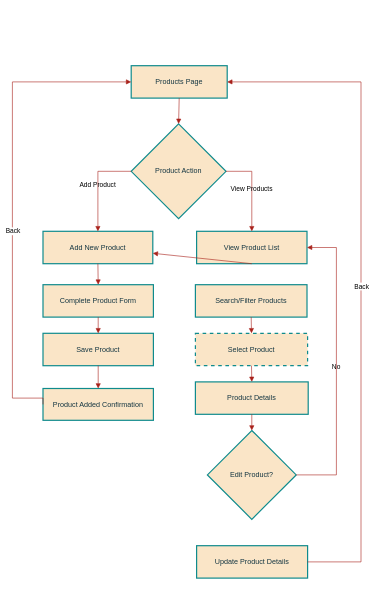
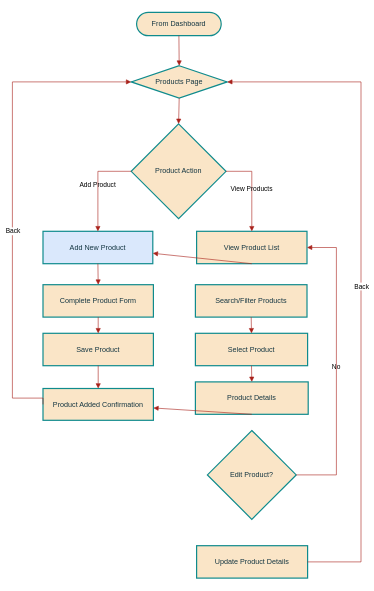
  <mxCell id="0" />
  <mxCell id="1" parent="0" />
- <mxCell id="3" value="Products Page" style="whiteSpace=wrap;strokeWidth=2;labelBackgroundColor=none;fillColor=#FAE5C7;strokeColor=#0F8B8D;fontColor=#143642;" parent="1" vertex="1"><mxGeometry x="218" y="109" width="160" height="54" as="geometry" /></mxCell>
+ <mxCell id="2" value="From Dashboard" style="rounded=1;whiteSpace=wrap;arcSize=50;strokeWidth=2;labelBackgroundColor=none;fillColor=#FAE5C7;strokeColor=#0F8B8D;fontColor=#143642;" parent="1" vertex="1"><mxGeometry x="227" y="20" width="141" height="39" as="geometry" /></mxCell>
+ <mxCell id="3" value="Products Page" style="rhombus;whiteSpace=wrap;strokeWidth=2;labelBackgroundColor=none;fillColor=#FAE5C7;strokeColor=#0F8B8D;fontColor=#143642;" parent="1" vertex="1"><mxGeometry x="218" y="109" width="160" height="54" as="geometry" /></mxCell>
  <mxCell id="4" value="Product Action" style="rhombus;strokeWidth=2;whiteSpace=wrap;labelBackgroundColor=none;fillColor=#FAE5C7;strokeColor=#0F8B8D;fontColor=#143642;" parent="1" vertex="1"><mxGeometry x="218" y="206" width="158" height="158" as="geometry" /></mxCell>
  <mxCell id="5" value="View Product List" style="whiteSpace=wrap;strokeWidth=2;labelBackgroundColor=none;fillColor=#FAE5C7;strokeColor=#0F8B8D;fontColor=#143642;" parent="1" vertex="1"><mxGeometry x="327" y="385" width="184" height="54" as="geometry" /></mxCell>
- <mxCell id="6" value="Add New Product" style="whiteSpace=wrap;strokeWidth=2;labelBackgroundColor=none;fillColor=#FAE5C7;strokeColor=#0F8B8D;fontColor=#143642;" parent="1" vertex="1"><mxGeometry x="71" y="385" width="183" height="54" as="geometry" /></mxCell>
+ <mxCell id="6" value="Add New Product" style="whiteSpace=wrap;strokeWidth=2;labelBackgroundColor=none;fillColor=#dae8fc;strokeColor=#0F8B8D;fontColor=#143642;" parent="1" vertex="1"><mxGeometry x="71" y="385" width="183" height="54" as="geometry" /></mxCell>
  <mxCell id="7" value="Search/Filter Products" style="whiteSpace=wrap;strokeWidth=2;labelBackgroundColor=none;fillColor=#FAE5C7;strokeColor=#0F8B8D;fontColor=#143642;" parent="1" vertex="1"><mxGeometry x="325" y="474" width="186" height="54" as="geometry" /></mxCell>
- <mxCell id="8" value="Select Product" style="whiteSpace=wrap;strokeWidth=2;labelBackgroundColor=none;fillColor=#FAE5C7;strokeColor=#0F8B8D;fontColor=#143642;dashed=1;" parent="1" vertex="1"><mxGeometry x="325" y="555" width="187" height="54" as="geometry" /></mxCell>
+ <mxCell id="8" value="Select Product" style="whiteSpace=wrap;strokeWidth=2;labelBackgroundColor=none;fillColor=#FAE5C7;strokeColor=#0F8B8D;fontColor=#143642;" parent="1" vertex="1"><mxGeometry x="325" y="555" width="187" height="54" as="geometry" /></mxCell>
  <mxCell id="9" value="Product Details" style="whiteSpace=wrap;strokeWidth=2;labelBackgroundColor=none;fillColor=#FAE5C7;strokeColor=#0F8B8D;fontColor=#143642;" parent="1" vertex="1"><mxGeometry x="325" y="636" width="188" height="54" as="geometry" /></mxCell>
  <mxCell id="10" value="Edit Product?" style="rhombus;strokeWidth=2;whiteSpace=wrap;labelBackgroundColor=none;fillColor=#FAE5C7;strokeColor=#0F8B8D;fontColor=#143642;" parent="1" vertex="1"><mxGeometry x="345" y="717" width="148" height="148" as="geometry" /></mxCell>
  <mxCell id="11" value="Update Product Details" style="whiteSpace=wrap;strokeWidth=2;labelBackgroundColor=none;fillColor=#FAE5C7;strokeColor=#0F8B8D;fontColor=#143642;" parent="1" vertex="1"><mxGeometry x="327" y="909" width="185" height="54" as="geometry" /></mxCell>
  <mxCell id="12" value="Complete Product Form" style="whiteSpace=wrap;strokeWidth=2;labelBackgroundColor=none;fillColor=#FAE5C7;strokeColor=#0F8B8D;fontColor=#143642;" parent="1" vertex="1"><mxGeometry x="71" y="474" width="184" height="54" as="geometry" /></mxCell>
  <mxCell id="13" value="Save Product" style="whiteSpace=wrap;strokeWidth=2;labelBackgroundColor=none;fillColor=#FAE5C7;strokeColor=#0F8B8D;fontColor=#143642;" parent="1" vertex="1"><mxGeometry x="71" y="555" width="184" height="54" as="geometry" /></mxCell>
  <mxCell id="14" value="Product Added Confirmation" style="whiteSpace=wrap;strokeWidth=2;labelBackgroundColor=none;fillColor=#FAE5C7;strokeColor=#0F8B8D;fontColor=#143642;" parent="1" vertex="1"><mxGeometry x="71" y="647" width="184" height="53" as="geometry" /></mxCell>
+ <mxCell id="15" value="" style="curved=0;startArrow=none;endArrow=block;exitX=0.5;exitY=1;entryX=0.5;entryY=0;rounded=0;labelBackgroundColor=none;strokeColor=#A8201A;fontColor=default;" parent="1" source="2" target="3" edge="1"><mxGeometry relative="1" as="geometry"><Array as="points" /></mxGeometry></mxCell>
  <mxCell id="16" value="" style="curved=0;startArrow=none;endArrow=block;exitX=0.5;exitY=1;entryX=0.5;entryY=0;rounded=0;labelBackgroundColor=none;strokeColor=#A8201A;fontColor=default;" parent="1" source="3" target="4" edge="1"><mxGeometry relative="1" as="geometry"><Array as="points" /></mxGeometry></mxCell>
  <mxCell id="17" value="View Products" style="startArrow=none;endArrow=block;exitX=1;exitY=0.5;entryX=0.5;entryY=0;rounded=0;labelBackgroundColor=none;strokeColor=#A8201A;fontColor=default;exitDx=0;exitDy=0;edgeStyle=orthogonalEdgeStyle;" parent="1" source="4" target="5" edge="1"><mxGeometry relative="1" as="geometry" /></mxCell>
  <mxCell id="18" value="Add Product" style="startArrow=none;endArrow=block;exitX=0;exitY=0.5;entryX=0.5;entryY=0;rounded=0;labelBackgroundColor=none;strokeColor=#A8201A;fontColor=default;exitDx=0;exitDy=0;edgeStyle=orthogonalEdgeStyle;" parent="1" source="4" target="6" edge="1"><mxGeometry relative="1" as="geometry" /></mxCell>
  <mxCell id="19" value="" style="startArrow=none;endArrow=block;exitX=0.5;exitY=1;rounded=0;labelBackgroundColor=none;strokeColor=#A8201A;fontColor=default;exitDx=0;exitDy=0;" parent="1" source="5" target="6" edge="1"><mxGeometry relative="1" as="geometry" /></mxCell>
  <mxCell id="20" value="" style="curved=0;startArrow=none;endArrow=block;exitX=0.5;exitY=1;entryX=0.5;entryY=0.01;rounded=0;labelBackgroundColor=none;strokeColor=#A8201A;fontColor=default;" parent="1" source="7" target="8" edge="1"><mxGeometry relative="1" as="geometry"><Array as="points" /></mxGeometry></mxCell>
  <mxCell id="21" value="" style="curved=0;startArrow=none;endArrow=block;exitX=0.5;exitY=1.01;entryX=0.5;entryY=0.01;rounded=0;labelBackgroundColor=none;strokeColor=#A8201A;fontColor=default;" parent="1" source="8" target="9" edge="1"><mxGeometry relative="1" as="geometry"><Array as="points" /></mxGeometry></mxCell>
- <mxCell id="22" value="" style="startArrow=none;endArrow=block;exitX=0.5;exitY=1.01;entryX=0.5;entryY=0;rounded=0;labelBackgroundColor=none;strokeColor=#A8201A;fontColor=default;entryDx=0;entryDy=0;" parent="1" source="9" target="10" edge="1"><mxGeometry relative="1" as="geometry" /></mxCell>
+ <mxCell id="22" value="" style="startArrow=none;endArrow=block;exitX=0.5;exitY=1.01;rounded=0;labelBackgroundColor=none;strokeColor=#A8201A;fontColor=default;" parent="1" source="9" target="14" edge="1"><mxGeometry relative="1" as="geometry" /></mxCell>
  <mxCell id="23" value="No" style="startArrow=none;endArrow=block;exitX=1;exitY=0.5;entryX=1;entryY=0.5;rounded=0;labelBackgroundColor=none;strokeColor=#A8201A;fontColor=default;exitDx=0;exitDy=0;entryDx=0;entryDy=0;edgeStyle=orthogonalEdgeStyle;" parent="1" source="10" target="5" edge="1"><mxGeometry relative="1" as="geometry"><Array as="points"><mxPoint x="560" y="791" /><mxPoint x="560" y="412" /></Array></mxGeometry></mxCell>
  <mxCell id="24" value="" style="startArrow=none;endArrow=block;exitX=1;exitY=0.5;rounded=0;labelBackgroundColor=none;strokeColor=#A8201A;fontColor=default;exitDx=0;exitDy=0;entryX=1;entryY=0.5;entryDx=0;entryDy=0;edgeStyle=orthogonalEdgeStyle;" parent="1" source="11" target="3" edge="1"><mxGeometry relative="1" as="geometry"><Array as="points"><mxPoint x="601" y="936" /><mxPoint x="601" y="136" /></Array><mxPoint x="872.5" y="1106" as="sourcePoint" /><mxPoint x="658" y="376" as="targetPoint" /></mxGeometry></mxCell>
  <mxCell id="25" value="Back" style="edgeLabel;html=1;align=center;verticalAlign=middle;resizable=0;points=[];" vertex="1" connectable="0" parent="24"><mxGeometry x="-0.013" relative="1" as="geometry"><mxPoint as="offset" /></mxGeometry></mxCell>
  <mxCell id="26" value="" style="curved=0;startArrow=none;endArrow=block;exitX=0.5;exitY=1;entryX=0.5;entryY=0;rounded=0;labelBackgroundColor=none;strokeColor=#A8201A;fontColor=default;" parent="1" source="6" target="12" edge="1"><mxGeometry relative="1" as="geometry"><Array as="points" /></mxGeometry></mxCell>
  <mxCell id="27" value="" style="curved=0;startArrow=none;endArrow=block;exitX=0.5;exitY=1;entryX=0.5;entryY=0.01;rounded=0;labelBackgroundColor=none;strokeColor=#A8201A;fontColor=default;" parent="1" source="12" target="13" edge="1"><mxGeometry relative="1" as="geometry"><Array as="points" /></mxGeometry></mxCell>
  <mxCell id="28" value="" style="curved=0;startArrow=none;endArrow=block;exitX=0.5;exitY=1.01;entryX=0.5;entryY=0.01;rounded=0;labelBackgroundColor=none;strokeColor=#A8201A;fontColor=default;" parent="1" source="13" target="14" edge="1"><mxGeometry relative="1" as="geometry"><Array as="points" /></mxGeometry></mxCell>
  <mxCell id="29" value="" style="startArrow=none;endArrow=block;exitX=0;exitY=0.5;rounded=0;labelBackgroundColor=none;strokeColor=#A8201A;fontColor=default;entryX=0;entryY=0.5;entryDx=0;entryDy=0;exitDx=0;exitDy=0;edgeStyle=orthogonalEdgeStyle;" parent="1" source="14" target="3" edge="1"><mxGeometry relative="1" as="geometry"><Array as="points"><mxPoint x="20" y="663" /><mxPoint x="20" y="136" /></Array><mxPoint x="297.5" y="901" as="targetPoint" /></mxGeometry></mxCell>
  <mxCell id="30" value="Back" style="edgeLabel;html=1;align=center;verticalAlign=middle;resizable=0;points=[];" vertex="1" connectable="0" parent="29"><mxGeometry x="-0.136" relative="1" as="geometry"><mxPoint as="offset" /></mxGeometry></mxCell>
